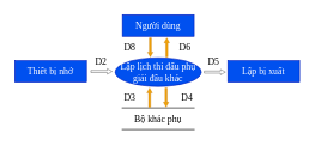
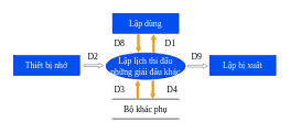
  <mxCell id="0" />
  <mxCell id="1" parent="0" />
- <mxCell id="2" value="&lt;font face=&quot;Times New Roman&quot;&gt;&lt;span style=&quot;font-size: 13px;&quot;&gt;Lập lịch thi đấu phụ giải đấu khác&lt;/span&gt;&lt;/font&gt;" style="shape=ellipse;html=1;dashed=0;whiteSpace=wrap;perimeter=ellipsePerimeter;fillColor=#0050ef;strokeColor=#001DBC;fontColor=#ffffff;" parent="1" vertex="1"><mxGeometry x="160" y="80" width="120" height="40" as="geometry" /></mxCell>
- <mxCell id="3" value="&lt;font style=&quot;font-size: 13px;&quot; face=&quot;Times New Roman&quot;&gt;Người dùng&lt;/font&gt;" style="html=1;dashed=0;whiteSpace=wrap;fillColor=#0050ef;strokeColor=#001DBC;fontColor=#ffffff;" parent="1" vertex="1"><mxGeometry x="170" y="20" width="100" height="30" as="geometry" /></mxCell>
+ <mxCell id="2" value="&lt;font face=&quot;Times New Roman&quot;&gt;&lt;span style=&quot;font-size: 13px;&quot;&gt;Lập lịch thi đấu những giải đấu khác&lt;/span&gt;&lt;/font&gt;" style="shape=ellipse;html=1;dashed=0;whiteSpace=wrap;perimeter=ellipsePerimeter;fillColor=#0050ef;strokeColor=#001DBC;fontColor=#ffffff;" parent="1" vertex="1"><mxGeometry x="160" y="80" width="120" height="40" as="geometry" /></mxCell>
+ <mxCell id="3" value="&lt;font style=&quot;font-size: 13px;&quot; face=&quot;Times New Roman&quot;&gt;Lập dùng&lt;/font&gt;" style="html=1;dashed=0;whiteSpace=wrap;fillColor=#0050ef;strokeColor=#001DBC;fontColor=#ffffff;" parent="1" vertex="1"><mxGeometry x="170" y="20" width="100" height="30" as="geometry" /></mxCell>
  <mxCell id="4" value="&lt;font style=&quot;font-size: 13px;&quot; face=&quot;Times New Roman&quot;&gt;Thiết bị nhớ&lt;/font&gt;" style="html=1;dashed=0;whiteSpace=wrap;fillColor=#0050ef;strokeColor=#001DBC;fontColor=#ffffff;" parent="1" vertex="1"><mxGeometry x="20" y="84" width="100" height="30" as="geometry" /></mxCell>
  <mxCell id="5" value="&lt;font style=&quot;font-size: 13px;&quot; face=&quot;Times New Roman&quot;&gt;Lập bị xuất&lt;/font&gt;" style="html=1;dashed=0;whiteSpace=wrap;fillColor=#0050ef;strokeColor=#001DBC;fontColor=#ffffff;" parent="1" vertex="1"><mxGeometry x="317" y="84" width="100" height="30" as="geometry" /></mxCell>
  <mxCell id="6" value="&lt;font face=&quot;Times New Roman&quot; style=&quot;font-size: 13px;&quot;&gt;Bộ khác phụ&lt;/font&gt;" style="html=1;dashed=0;whiteSpace=wrap;shape=partialRectangle;right=0;left=0;" parent="1" vertex="1"><mxGeometry x="170" y="150" width="100" height="30" as="geometry" /></mxCell>
  <mxCell id="7" value="" style="endArrow=classic;html=1;rounded=0;shape=flexArrow;endWidth=4.136;endSize=2.09;width=2.965;strokeWidth=0.5;fillColor=#FFFFFF;strokeColor=#000000;" parent="1" edge="1"><mxGeometry width="50" height="50" relative="1" as="geometry"><mxPoint x="284" y="99.92" as="sourcePoint" /><mxPoint x="314" y="99.92" as="targetPoint" /></mxGeometry></mxCell>
  <mxCell id="8" value="" style="endArrow=classic;html=1;rounded=0;shape=flexArrow;endWidth=4.136;endSize=2.09;width=2.965;strokeWidth=0.5;" parent="1" edge="1"><mxGeometry width="50" height="50" relative="1" as="geometry"><mxPoint x="126" y="99" as="sourcePoint" /><mxPoint x="156" y="99" as="targetPoint" /></mxGeometry></mxCell>
  <mxCell id="9" value="" style="endArrow=classic;html=1;rounded=0;shape=flexArrow;endWidth=4.136;endSize=2.09;width=2.965;strokeWidth=0.5;exitX=0.397;exitY=-0.067;exitDx=0;exitDy=0;exitPerimeter=0;fillColor=#f0a30a;strokeColor=#BD7000;" parent="1" edge="1"><mxGeometry width="50" height="50" relative="1" as="geometry"><mxPoint x="208" y="148.99" as="sourcePoint" /><mxPoint x="208" y="122" as="targetPoint" /></mxGeometry></mxCell>
  <mxCell id="10" value="" style="endArrow=classic;html=1;rounded=0;shape=flexArrow;endWidth=4.136;endSize=2.09;width=2.965;strokeWidth=0.5;exitX=0.397;exitY=-0.067;exitDx=0;exitDy=0;exitPerimeter=0;fillColor=#f0a30a;strokeColor=#BD7000;" parent="1" edge="1"><mxGeometry width="50" height="50" relative="1" as="geometry"><mxPoint x="231" y="122" as="sourcePoint" /><mxPoint x="231" y="148.99" as="targetPoint" /></mxGeometry></mxCell>
  <mxCell id="11" value="" style="endArrow=classic;html=1;rounded=0;shape=flexArrow;endWidth=4.136;endSize=2.09;width=2.965;strokeWidth=0.5;exitX=0.397;exitY=-0.067;exitDx=0;exitDy=0;exitPerimeter=0;fillColor=#f0a30a;strokeColor=#BD7000;" parent="1" edge="1"><mxGeometry width="50" height="50" relative="1" as="geometry"><mxPoint x="209" y="52" as="sourcePoint" /><mxPoint x="209" y="78.99" as="targetPoint" /></mxGeometry></mxCell>
  <mxCell id="12" value="" style="endArrow=classic;html=1;rounded=0;shape=flexArrow;endWidth=4.136;endSize=2.09;width=2.965;strokeWidth=0.5;exitX=0.397;exitY=-0.067;exitDx=0;exitDy=0;exitPerimeter=0;fillColor=#f0a30a;strokeColor=#BD7000;" parent="1" edge="1"><mxGeometry width="50" height="50" relative="1" as="geometry"><mxPoint x="232" y="78.99" as="sourcePoint" /><mxPoint x="232" y="52" as="targetPoint" /></mxGeometry></mxCell>
  <mxCell id="13" value="&lt;font face=&quot;Times New Roman&quot; style=&quot;font-size: 13px;&quot;&gt;D8&lt;/font&gt;" style="text;html=1;align=center;verticalAlign=middle;resizable=0;points=[];autosize=1;strokeColor=none;fillColor=none;" parent="1" vertex="1"><mxGeometry x="160" y="50" width="40" height="30" as="geometry" /></mxCell>
- <mxCell id="14" value="&lt;font face=&quot;Times New Roman&quot; style=&quot;font-size: 13px;&quot;&gt;D6&lt;/font&gt;" style="text;html=1;align=center;verticalAlign=middle;resizable=0;points=[];autosize=1;strokeColor=none;fillColor=none;" parent="1" vertex="1"><mxGeometry x="237" y="50" width="40" height="30" as="geometry" /></mxCell>
+ <mxCell id="14" value="&lt;font face=&quot;Times New Roman&quot; style=&quot;font-size: 13px;&quot;&gt;D1&lt;/font&gt;" style="text;html=1;align=center;verticalAlign=middle;resizable=0;points=[];autosize=1;strokeColor=none;fillColor=none;" parent="1" vertex="1"><mxGeometry x="237" y="50" width="40" height="30" as="geometry" /></mxCell>
  <mxCell id="15" value="&lt;font face=&quot;Times New Roman&quot; style=&quot;font-size: 13px;&quot;&gt;D2&lt;/font&gt;" style="text;html=1;align=center;verticalAlign=middle;resizable=0;points=[];autosize=1;strokeColor=none;fillColor=none;" parent="1" vertex="1"><mxGeometry x="120" y="70" width="40" height="30" as="geometry" /></mxCell>
  <mxCell id="16" value="&lt;font face=&quot;Times New Roman&quot; style=&quot;font-size: 13px;&quot;&gt;D3&lt;/font&gt;" style="text;html=1;align=center;verticalAlign=middle;resizable=0;points=[];autosize=1;strokeColor=none;fillColor=none;" parent="1" vertex="1"><mxGeometry x="160" y="120" width="40" height="30" as="geometry" /></mxCell>
  <mxCell id="17" value="&lt;font face=&quot;Times New Roman&quot; style=&quot;font-size: 13px;&quot;&gt;D4&lt;/font&gt;" style="text;html=1;align=center;verticalAlign=middle;resizable=0;points=[];autosize=1;strokeColor=none;fillColor=none;" parent="1" vertex="1"><mxGeometry x="240" y="120" width="40" height="30" as="geometry" /></mxCell>
- <mxCell id="18" value="&lt;font face=&quot;Times New Roman&quot; style=&quot;font-size: 13px;&quot;&gt;D5&lt;/font&gt;" style="text;html=1;align=center;verticalAlign=middle;resizable=0;points=[];autosize=1;strokeColor=none;fillColor=none;" parent="1" vertex="1"><mxGeometry x="277" y="70" width="40" height="30" as="geometry" /></mxCell>
+ <mxCell id="18" value="&lt;font face=&quot;Times New Roman&quot; style=&quot;font-size: 13px;&quot;&gt;D9&lt;/font&gt;" style="text;html=1;align=center;verticalAlign=middle;resizable=0;points=[];autosize=1;strokeColor=none;fillColor=none;" parent="1" vertex="1"><mxGeometry x="277" y="70" width="40" height="30" as="geometry" /></mxCell>
